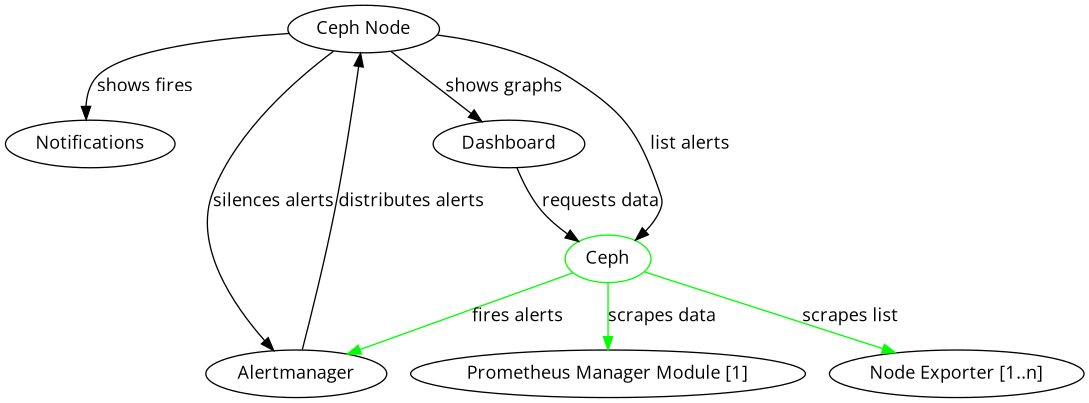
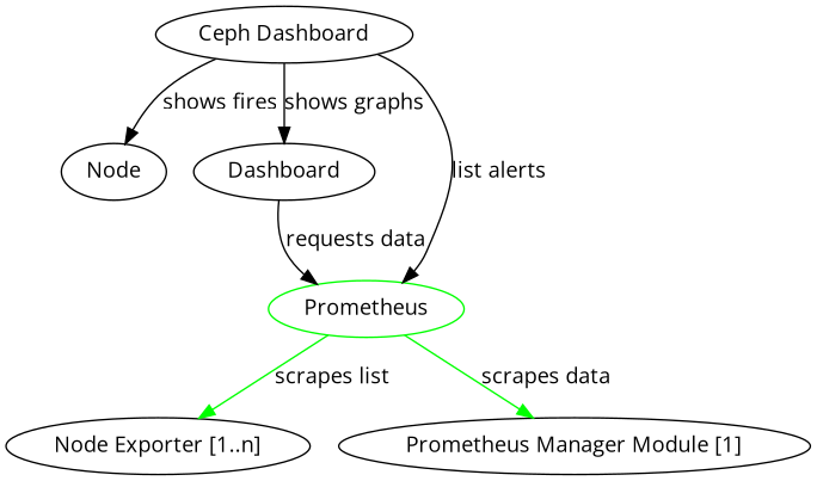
  digraph {
    fontname="Open Sans"
    rankdir=TB
    node [fontname="Open Sans"]
    edge [fontname="Open Sans"]
-   "Ceph Dashboard" [label="Ceph Node"]
-   Notifications
-   Alertmanager
+   "Ceph Dashboard"
+   Notifications [label="Node"]
    n4 [label=Dashboard]
-   Prometheus [color=green label=Ceph]
+   Prometheus [color=green]
    "Node Exporter [1..n]"
    "Prometheus Manager Module [1]"
    "Ceph Dashboard" -> Notifications [label="shows fires"]
-   "Ceph Dashboard" -> Alertmanager [label="silences alerts"]
    "Ceph Dashboard" -> n4 [label="shows graphs"]
    "Ceph Dashboard" -> Prometheus [label="list alerts"]
-   Alertmanager -> "Ceph Dashboard" [label="distributes alerts"]
    n4 -> Prometheus [label="requests data"]
-   Prometheus -> Alertmanager [color=green label="fires alerts"]
    Prometheus -> "Node Exporter [1..n]" [color=green label="scrapes list"]
    Prometheus -> "Prometheus Manager Module [1]" [color=green label="scrapes data"]
  }
